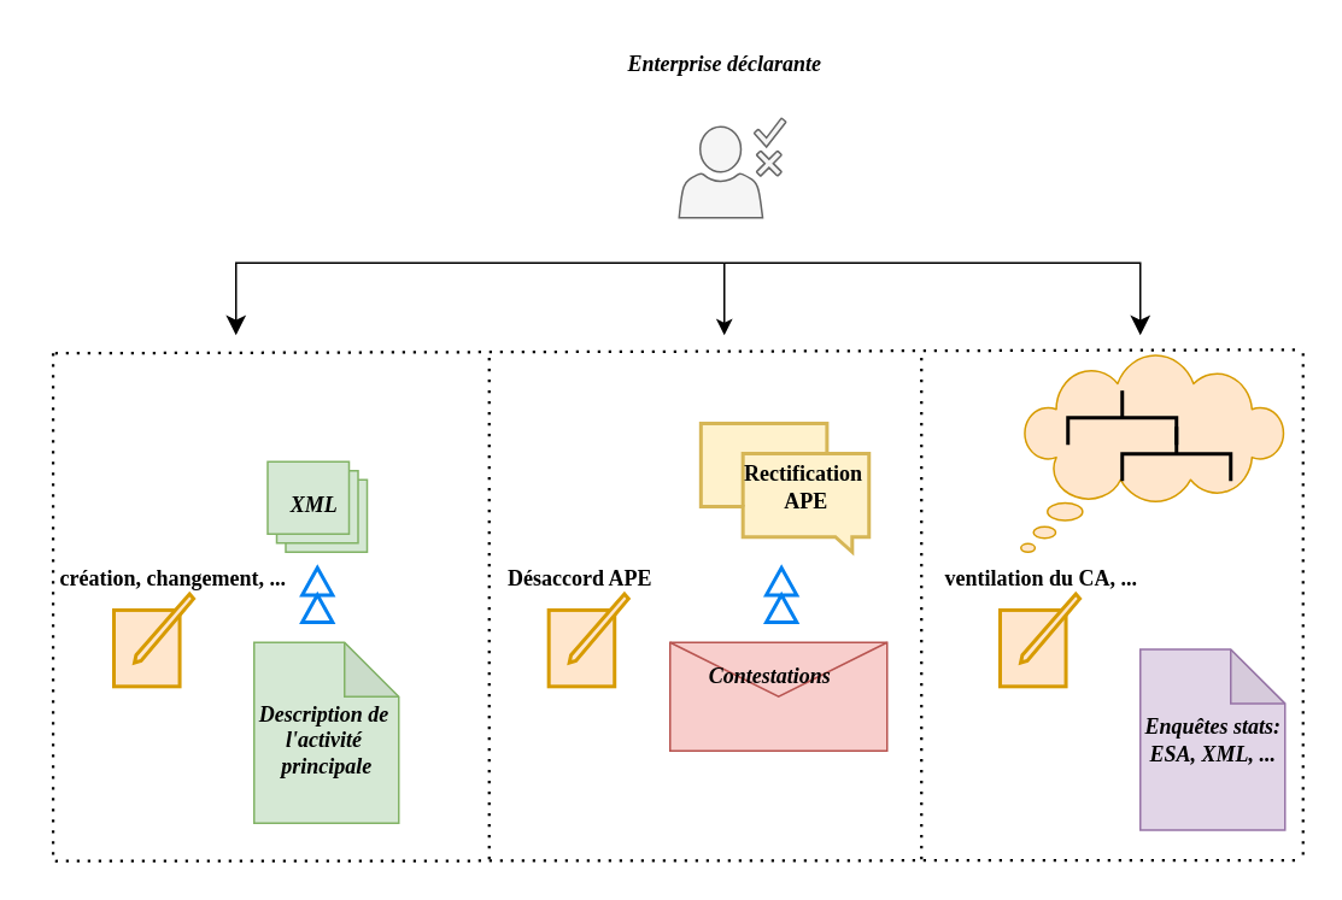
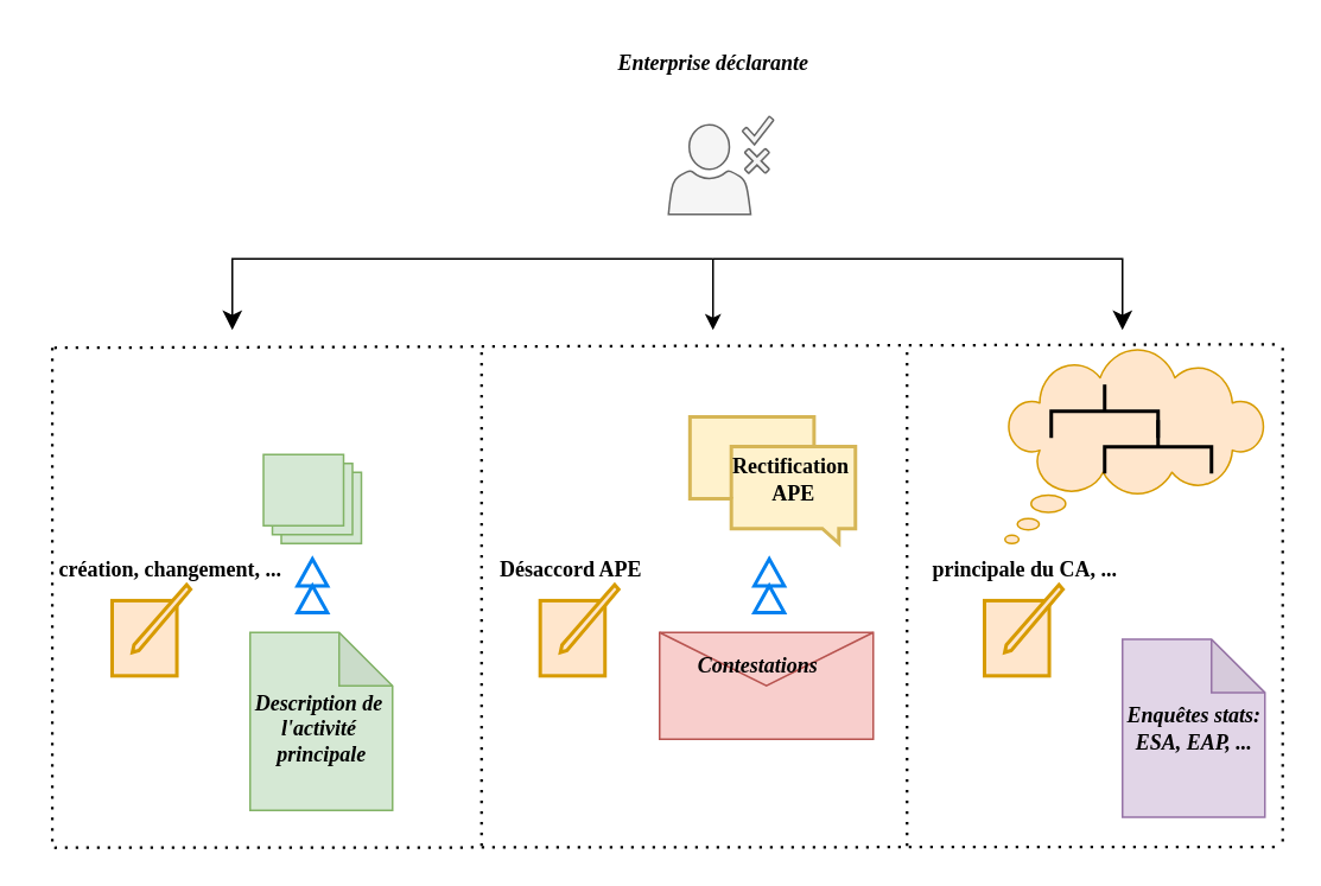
  <mxCell id="0" />
  <mxCell id="1" parent="0" />
  <mxCell id="2" value="" style="verticalLabelPosition=bottom;verticalAlign=top;html=1;shape=mxgraph.basic.layered_rect;dx=10;outlineConnect=0;whiteSpace=wrap;fillColor=#d5e8d4;strokeColor=#82b366;" parent="1" vertex="1"><mxGeometry x="147.5" y="255" width="55" height="50" as="geometry" /></mxCell>
- <mxCell id="3" value="&lt;i style=&quot;font-family: &amp;quot;Work sans&amp;quot;;&quot;&gt;&lt;b&gt;XML&lt;/b&gt;&lt;/i&gt;" style="text;html=1;align=center;verticalAlign=middle;resizable=0;points=[];autosize=1;strokeColor=none;fillColor=none;" parent="1" vertex="1"><mxGeometry x="147.5" y="263.75" width="50" height="30" as="geometry" /></mxCell>
  <mxCell id="4" value="" style="shape=note;whiteSpace=wrap;html=1;backgroundOutline=1;darkOpacity=0.05;fillColor=#d5e8d4;strokeColor=#82b366;" parent="1" vertex="1"><mxGeometry x="140" y="355" width="80" height="100" as="geometry" /></mxCell>
  <mxCell id="5" value="&lt;font face=&quot;Work sans&quot;&gt;&lt;b&gt;&lt;i&gt;Description de&amp;nbsp;&lt;/i&gt;&lt;/b&gt;&lt;/font&gt;&lt;div&gt;&lt;font face=&quot;Work sans&quot;&gt;&lt;b&gt;&lt;i&gt;l'activité&amp;nbsp;&lt;/i&gt;&lt;/b&gt;&lt;/font&gt;&lt;/div&gt;&lt;div&gt;&lt;font face=&quot;Work sans&quot;&gt;&lt;b&gt;&lt;i&gt;principale&lt;/i&gt;&lt;/b&gt;&lt;/font&gt;&lt;/div&gt;" style="text;html=1;align=center;verticalAlign=middle;resizable=0;points=[];autosize=1;strokeColor=none;fillColor=none;" parent="1" vertex="1"><mxGeometry x="130" y="379.38" width="100" height="60" as="geometry" /></mxCell>
  <mxCell id="6" value="" style="html=1;verticalLabelPosition=bottom;align=center;labelBackgroundColor=#ffffff;verticalAlign=top;strokeWidth=2;strokeColor=#d79b00;shadow=0;dashed=0;shape=mxgraph.ios7.icons.compose;fillColor=#ffe6cc;" parent="1" vertex="1"><mxGeometry x="62.5" y="328.13" width="44.1" height="51.25" as="geometry" /></mxCell>
  <mxCell id="7" value="" style="html=1;verticalLabelPosition=bottom;align=center;labelBackgroundColor=#ffffff;verticalAlign=top;strokeWidth=2;strokeColor=#0080F0;shadow=0;dashed=0;shape=mxgraph.ios7.icons.forward;direction=north;" parent="1" vertex="1"><mxGeometry x="166.6" y="313.75" width="16.8" height="30" as="geometry" /></mxCell>
  <mxCell id="8" value="" style="endArrow=none;dashed=1;html=1;dashPattern=1 3;strokeWidth=1.5;rounded=0;curved=0;" parent="1" edge="1"><mxGeometry width="50" height="50" relative="1" as="geometry"><mxPoint x="270" y="475" as="sourcePoint" /><mxPoint x="270" y="195" as="targetPoint" /></mxGeometry></mxCell>
  <mxCell id="9" value="" style="shape=message;html=1;html=1;outlineConnect=0;labelPosition=center;verticalLabelPosition=bottom;align=center;verticalAlign=top;fillColor=#f8cecc;strokeColor=#b85450;" parent="1" vertex="1"><mxGeometry x="370" y="355" width="120" height="60" as="geometry" /></mxCell>
  <mxCell id="10" value="" style="sketch=0;pointerEvents=1;shadow=0;dashed=0;html=1;strokeColor=#666666;fillColor=#f5f5f5;labelPosition=center;verticalLabelPosition=bottom;verticalAlign=top;outlineConnect=0;align=center;shape=mxgraph.office.users.approver;fontColor=#333333;" parent="1" vertex="1"><mxGeometry x="375" y="65" width="59" height="55" as="geometry" /></mxCell>
  <mxCell id="11" value="&lt;font face=&quot;Work sans&quot;&gt;&lt;i&gt;&lt;b&gt;Enterprise déclarante&lt;/b&gt;&lt;/i&gt;&lt;/font&gt;" style="text;html=1;align=center;verticalAlign=middle;resizable=0;points=[];autosize=1;strokeColor=none;fillColor=none;" parent="1" vertex="1"><mxGeometry x="335" y="20" width="130" height="30" as="geometry" /></mxCell>
  <mxCell id="12" value="" style="html=1;verticalLabelPosition=bottom;align=center;labelBackgroundColor=#ffffff;verticalAlign=top;strokeWidth=2;strokeColor=#d79b00;shadow=0;dashed=0;shape=mxgraph.ios7.icons.compose;fillColor=#ffe6cc;" parent="1" vertex="1"><mxGeometry x="302.95" y="328.13" width="44.1" height="51.25" as="geometry" /></mxCell>
  <mxCell id="13" value="&lt;font face=&quot;Work sans&quot;&gt;&lt;b&gt;&lt;i&gt;Contestations&lt;/i&gt;&lt;/b&gt;&lt;/font&gt;" style="text;html=1;align=center;verticalAlign=middle;resizable=0;points=[];autosize=1;strokeColor=none;fillColor=none;" parent="1" vertex="1"><mxGeometry x="380" y="359.38" width="90" height="30" as="geometry" /></mxCell>
  <mxCell id="14" value="" style="shape=note;whiteSpace=wrap;html=1;backgroundOutline=1;darkOpacity=0.05;fillColor=#e1d5e7;strokeColor=#9673a6;" parent="1" vertex="1"><mxGeometry x="630" y="358.75" width="80" height="100" as="geometry" /></mxCell>
- <mxCell id="15" value="&lt;font face=&quot;Work sans&quot;&gt;&lt;b&gt;&lt;i&gt;Enquêtes stats:&lt;/i&gt;&lt;/b&gt;&lt;/font&gt;&lt;div&gt;&lt;font face=&quot;Work sans&quot;&gt;&lt;b&gt;&lt;i&gt;ESA, XML, ...&lt;/i&gt;&lt;/b&gt;&lt;/font&gt;&lt;/div&gt;" style="text;html=1;align=center;verticalAlign=middle;resizable=0;points=[];autosize=1;strokeColor=none;fillColor=none;" parent="1" vertex="1"><mxGeometry x="620" y="389.38" width="100" height="40" as="geometry" /></mxCell>
+ <mxCell id="15" value="&lt;font face=&quot;Work sans&quot;&gt;&lt;b&gt;&lt;i&gt;Enquêtes stats:&lt;/i&gt;&lt;/b&gt;&lt;/font&gt;&lt;div&gt;&lt;font face=&quot;Work sans&quot;&gt;&lt;b&gt;&lt;i&gt;ESA, EAP, ...&lt;/i&gt;&lt;/b&gt;&lt;/font&gt;&lt;/div&gt;" style="text;html=1;align=center;verticalAlign=middle;resizable=0;points=[];autosize=1;strokeColor=none;fillColor=none;" parent="1" vertex="1"><mxGeometry x="620" y="389.38" width="100" height="40" as="geometry" /></mxCell>
  <mxCell id="16" value="" style="html=1;verticalLabelPosition=bottom;align=center;labelBackgroundColor=#ffffff;verticalAlign=top;strokeWidth=2;strokeColor=#d79b00;shadow=0;dashed=0;shape=mxgraph.ios7.icons.compose;fillColor=#ffe6cc;" parent="1" vertex="1"><mxGeometry x="552.5" y="328.13" width="44.1" height="51.25" as="geometry" /></mxCell>
  <mxCell id="17" value="" style="endArrow=none;dashed=1;html=1;dashPattern=1 3;strokeWidth=1.5;rounded=0;curved=0;" parent="1" edge="1"><mxGeometry width="50" height="50" relative="1" as="geometry"><mxPoint x="509" y="475" as="sourcePoint" /><mxPoint x="509" y="195" as="targetPoint" /></mxGeometry></mxCell>
  <mxCell id="18" value="" style="edgeStyle=elbowEdgeStyle;elbow=horizontal;endArrow=classic;html=1;curved=0;rounded=0;endSize=8;startSize=8;" parent="1" edge="1"><mxGeometry width="50" height="50" relative="1" as="geometry"><mxPoint x="400" y="145" as="sourcePoint" /><mxPoint x="630" y="185" as="targetPoint" /><Array as="points"><mxPoint x="630" y="175" /></Array></mxGeometry></mxCell>
  <mxCell id="19" value="" style="endArrow=none;dashed=1;html=1;dashPattern=1 3;strokeWidth=1.5;rounded=0;curved=0;" parent="1" edge="1"><mxGeometry width="50" height="50" relative="1" as="geometry"><mxPoint y="195" as="sourcePoint" x="30" /><mxPoint x="720" y="193" as="targetPoint" /></mxGeometry></mxCell>
  <mxCell id="20" value="" style="endArrow=none;dashed=1;html=1;dashPattern=1 3;strokeWidth=1.5;rounded=0;curved=0;" parent="1" edge="1"><mxGeometry width="50" height="50" relative="1" as="geometry"><mxPoint y="476" as="sourcePoint" x="30" /><mxPoint x="720" y="475.5" as="targetPoint" /></mxGeometry></mxCell>
  <mxCell id="21" value="" style="endArrow=none;dashed=1;html=1;dashPattern=1 3;strokeWidth=1.5;rounded=0;curved=0;" parent="1" edge="1"><mxGeometry width="50" height="50" relative="1" as="geometry"><mxPoint x="720" y="472.5" as="sourcePoint" /><mxPoint x="720" y="192.5" as="targetPoint" /></mxGeometry></mxCell>
  <mxCell id="22" value="" style="edgeStyle=segmentEdgeStyle;endArrow=classic;html=1;curved=0;rounded=0;endSize=8;startSize=8;" parent="1" edge="1"><mxGeometry width="50" height="50" relative="1" as="geometry"><mxPoint x="400" y="145" as="sourcePoint" /><mxPoint x="130" y="185" as="targetPoint" /></mxGeometry></mxCell>
  <mxCell id="23" value="" style="endArrow=classic;html=1;rounded=0;" parent="1" edge="1"><mxGeometry width="50" height="50" relative="1" as="geometry"><mxPoint x="400" y="145" as="sourcePoint" /><mxPoint x="400" y="185" as="targetPoint" /></mxGeometry></mxCell>
  <mxCell id="24" value="" style="whiteSpace=wrap;html=1;shape=mxgraph.basic.cloud_callout;fillColor=#ffe6cc;strokeColor=#d79b00;" parent="1" vertex="1"><mxGeometry x="564" y="196.25" width="146" height="108.75" as="geometry" /></mxCell>
  <mxCell id="25" value="" style="strokeWidth=2;html=1;shape=mxgraph.flowchart.annotation_2;align=left;labelPosition=right;pointerEvents=1;direction=south;" parent="1" vertex="1"><mxGeometry x="590" y="215.63" width="60" height="30" as="geometry" /></mxCell>
  <mxCell id="26" value="" style="strokeWidth=2;html=1;shape=mxgraph.flowchart.annotation_2;align=left;labelPosition=right;pointerEvents=1;direction=south;" parent="1" vertex="1"><mxGeometry x="620" y="235.63" width="60" height="30" as="geometry" /></mxCell>
  <mxCell id="27" value="" style="html=1;verticalLabelPosition=bottom;align=center;labelBackgroundColor=#ffffff;verticalAlign=top;strokeWidth=2;strokeColor=#d6b656;shadow=0;dashed=0;shape=mxgraph.ios7.icons.messages;fillColor=#fff2cc;" parent="1" vertex="1"><mxGeometry x="387.05" y="233.75" width="92.95" height="71.25" as="geometry" /></mxCell>
  <mxCell id="28" value="" style="html=1;verticalLabelPosition=bottom;align=center;labelBackgroundColor=#ffffff;verticalAlign=top;strokeWidth=2;strokeColor=#0080F0;shadow=0;dashed=0;shape=mxgraph.ios7.icons.forward;direction=north;" parent="1" vertex="1"><mxGeometry x="423.2" y="313.75" width="16.8" height="30" as="geometry" /></mxCell>
  <mxCell id="29" value="&lt;font face=&quot;Work sans&quot;&gt;&lt;b&gt;Rectification&amp;nbsp;&lt;/b&gt;&lt;/font&gt;&lt;div&gt;&lt;font face=&quot;Work sans&quot;&gt;&lt;b&gt;A&lt;/b&gt;&lt;/font&gt;&lt;b style=&quot;font-family: &amp;quot;Work sans&amp;quot;; background-color: initial;&quot;&gt;PE&lt;/b&gt;&lt;/div&gt;" style="text;html=1;align=center;verticalAlign=middle;resizable=0;points=[];autosize=1;strokeColor=none;fillColor=none;fontFamily=Helvetica;fontSize=12;fontColor=default;" parent="1" vertex="1"><mxGeometry x="400" y="249.38" width="90" height="40" as="geometry" /></mxCell>
  <mxCell id="30" value="" style="endArrow=none;dashed=1;html=1;dashPattern=1 3;strokeWidth=1.5;rounded=0;curved=0;" parent="1" edge="1"><mxGeometry width="50" height="50" relative="1" as="geometry"><mxPoint x="28.89" y="472.5" as="sourcePoint" /><mxPoint x="28.89" y="192.5" as="targetPoint" /></mxGeometry></mxCell>
  <mxCell id="31" value="&lt;font face=&quot;Work sans&quot;&gt;&lt;b&gt;&lt;span&gt;création, changement, ...&lt;/span&gt;&lt;/b&gt;&lt;/font&gt;" style="text;html=1;align=center;verticalAlign=middle;resizable=0;points=[];autosize=1;strokeColor=none;fillColor=none;fontStyle=0" parent="1" vertex="1"><mxGeometry x="20" y="305" width="150" height="30" as="geometry" /></mxCell>
  <mxCell id="32" value="&lt;font face=&quot;Work sans&quot;&gt;&lt;b&gt;&lt;span&gt;Désaccord APE&lt;/span&gt;&lt;/b&gt;&lt;/font&gt;" style="text;html=1;align=center;verticalAlign=middle;resizable=0;points=[];autosize=1;strokeColor=none;fillColor=none;fontStyle=0" parent="1" vertex="1"><mxGeometry x="270" y="305" width="100" height="30" as="geometry" /></mxCell>
- <mxCell id="33" value="&lt;font face=&quot;Work sans&quot;&gt;&lt;b&gt;&lt;span&gt;ventilation du CA, ...&lt;/span&gt;&lt;/b&gt;&lt;/font&gt;" style="text;html=1;align=center;verticalAlign=middle;resizable=0;points=[];autosize=1;strokeColor=none;fillColor=none;fontStyle=0" parent="1" vertex="1"><mxGeometry x="509.55" y="305" width="130" height="30" as="geometry" /></mxCell>
+ <mxCell id="33" value="&lt;font face=&quot;Work sans&quot;&gt;&lt;b&gt;&lt;span&gt;principale du CA, ...&lt;/span&gt;&lt;/b&gt;&lt;/font&gt;" style="text;html=1;align=center;verticalAlign=middle;resizable=0;points=[];autosize=1;strokeColor=none;fillColor=none;fontStyle=0" parent="1" vertex="1"><mxGeometry x="509.55" y="305" width="130" height="30" as="geometry" /></mxCell>
